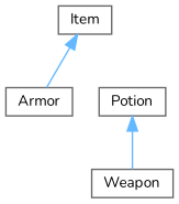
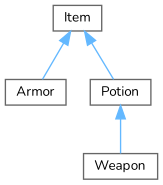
  digraph {
    fontname=Nunito
    rankdir=TB
    node [color=grey40 fillcolor=white fontname=Nunito fontsize=10 shape=box style=filled]
    edge [color=steelblue1 dir=back fontname=Nunito fontsize=10 labelfontname=Helvetica labelfontsize=10 style=solid]
    n1 [height=0.2 label=Item width=0.4]
    n2 [height=0.2 label=Armor width=0.4]
    n3 [height=0.2 label=Potion width=0.4]
    n4 [height=0.2 label=Weapon width=0.4]
    n1 -> n2
+   n1 -> n3
    n3 -> n4
  }
